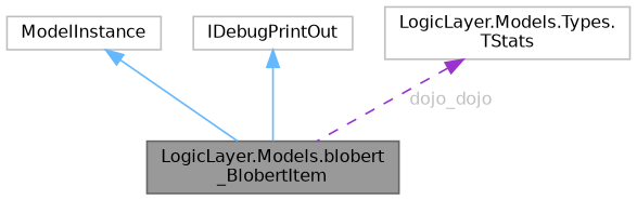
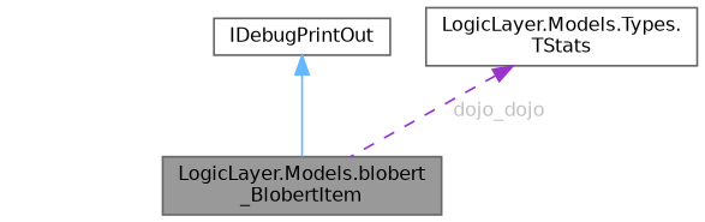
  digraph {
    node [color=gray40 fillcolor=white fontname=Helvetica fontsize=10 shape=box style=filled]
    edge [color=steelblue1 dir=back fontname=Helvetica fontsize=10 labelfontname=Helvetica labelfontsize=10 style=solid]
    n1 [fillcolor=grey60 fontcolor=black height=0.2 label="LogicLayer.Models.blobert\l_BlobertItem" width=0.4]
-   n2 [color=grey75 height=0.2 label=ModelInstance width=0.4]
-   n3 [color=grey75 height=0.2 label=IDebugPrintOut width=0.4]
-   n4 [color=grey75 height=0.2 label="LogicLayer.Models.Types.\lTStats" width=0.4]
-   n2 -> n1
+   n3 [height=0.2 label=IDebugPrintOut width=0.4]
+   n4 [height=0.2 label="LogicLayer.Models.Types.\lTStats" width=0.4]
    n3 -> n1
    n4 -> n1 [color=darkorchid3 fontcolor=grey label=" dojo_dojo" style=dashed]
  }
